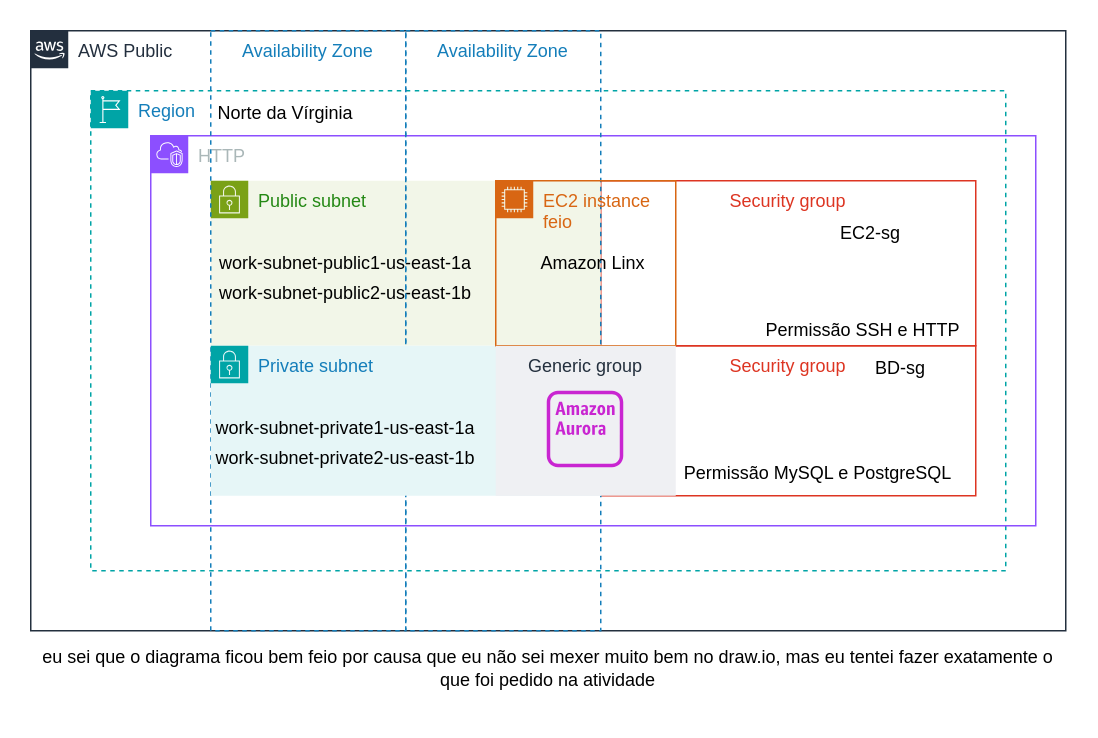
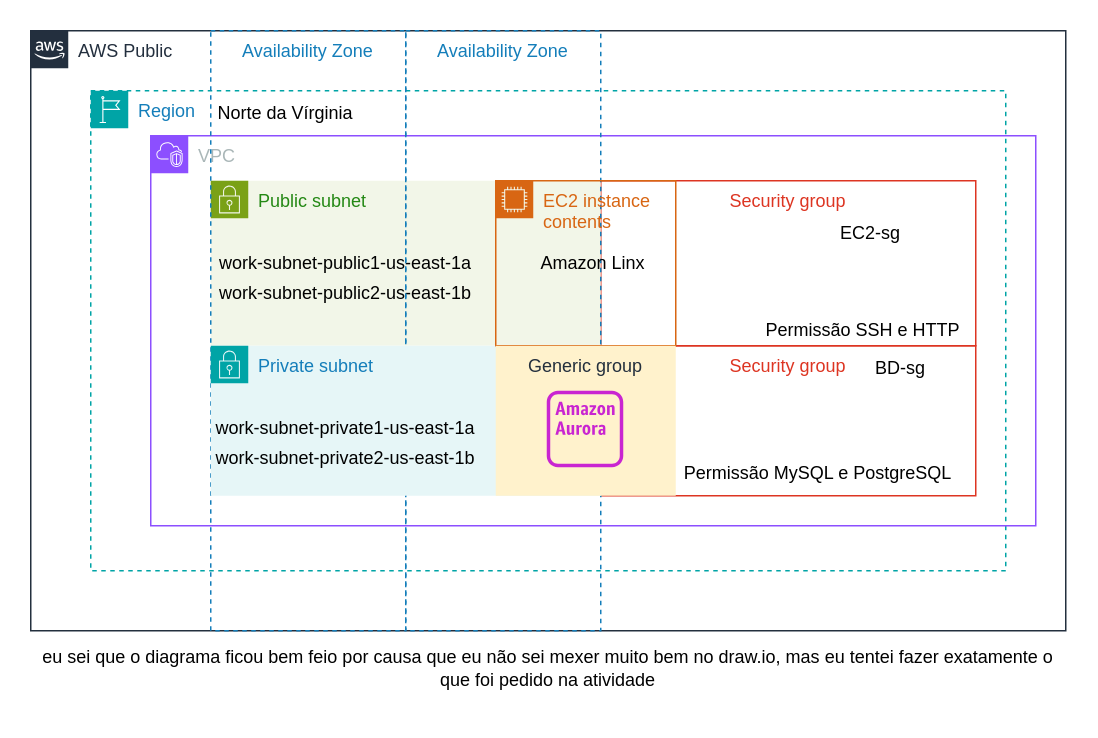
  <mxCell id="0" />
  <mxCell id="1" parent="0" />
  <mxCell id="2" value="AWS Public" style="points=[[0,0],[0.25,0],[0.5,0],[0.75,0],[1,0],[1,0.25],[1,0.5],[1,0.75],[1,1],[0.75,1],[0.5,1],[0.25,1],[0,1],[0,0.75],[0,0.5],[0,0.25]];outlineConnect=0;gradientColor=none;html=1;whiteSpace=wrap;fontSize=12;fontStyle=0;container=1;pointerEvents=0;collapsible=0;recursiveResize=0;shape=mxgraph.aws4.group;grIcon=mxgraph.aws4.group_aws_cloud_alt;strokeColor=#232F3E;fillColor=none;verticalAlign=top;align=left;spacingLeft=30;fontColor=#232F3E;dashed=0;" parent="1" vertex="1"><mxGeometry x="20" y="20" width="690" height="400" as="geometry" /></mxCell>
  <mxCell id="3" value="Region" style="points=[[0,0],[0.25,0],[0.5,0],[0.75,0],[1,0],[1,0.25],[1,0.5],[1,0.75],[1,1],[0.75,1],[0.5,1],[0.25,1],[0,1],[0,0.75],[0,0.5],[0,0.25]];outlineConnect=0;gradientColor=none;html=1;whiteSpace=wrap;fontSize=12;fontStyle=0;container=1;pointerEvents=0;collapsible=0;recursiveResize=0;shape=mxgraph.aws4.group;grIcon=mxgraph.aws4.group_region;strokeColor=#00A4A6;fillColor=none;verticalAlign=top;align=left;spacingLeft=30;fontColor=#147EBA;dashed=1;" parent="1" vertex="1"><mxGeometry x="60" y="60" width="610" height="320" as="geometry" /></mxCell>
  <mxCell id="4" value="Norte da Vírginia" style="text;html=1;align=center;verticalAlign=middle;whiteSpace=wrap;rounded=0;" parent="3" vertex="1"><mxGeometry x="70" width="120" height="30" as="geometry" /></mxCell>
- <mxCell id="5" value="HTTP" style="points=[[0,0],[0.25,0],[0.5,0],[0.75,0],[1,0],[1,0.25],[1,0.5],[1,0.75],[1,1],[0.75,1],[0.5,1],[0.25,1],[0,1],[0,0.75],[0,0.5],[0,0.25]];outlineConnect=0;gradientColor=none;html=1;whiteSpace=wrap;fontSize=12;fontStyle=0;container=1;pointerEvents=0;collapsible=0;recursiveResize=0;shape=mxgraph.aws4.group;grIcon=mxgraph.aws4.group_vpc2;strokeColor=#8C4FFF;fillColor=none;verticalAlign=top;align=left;spacingLeft=30;fontColor=#AAB7B8;dashed=0;" parent="1" vertex="1"><mxGeometry x="100" y="90" width="590" height="260" as="geometry" /></mxCell>
+ <mxCell id="5" value="VPC" style="points=[[0,0],[0.25,0],[0.5,0],[0.75,0],[1,0],[1,0.25],[1,0.5],[1,0.75],[1,1],[0.75,1],[0.5,1],[0.25,1],[0,1],[0,0.75],[0,0.5],[0,0.25]];outlineConnect=0;gradientColor=none;html=1;whiteSpace=wrap;fontSize=12;fontStyle=0;container=1;pointerEvents=0;collapsible=0;recursiveResize=0;shape=mxgraph.aws4.group;grIcon=mxgraph.aws4.group_vpc2;strokeColor=#8C4FFF;fillColor=none;verticalAlign=top;align=left;spacingLeft=30;fontColor=#AAB7B8;dashed=0;" parent="1" vertex="1"><mxGeometry x="100" y="90" width="590" height="260" as="geometry" /></mxCell>
  <mxCell id="6" value="Security group" style="fillColor=none;strokeColor=#DD3522;verticalAlign=top;fontStyle=0;fontColor=#DD3522;whiteSpace=wrap;html=1;" vertex="1" parent="5"><mxGeometry x="300" y="30" width="250" height="110" as="geometry" /></mxCell>
  <mxCell id="7" value="Security group" style="fillColor=none;strokeColor=#DD3522;verticalAlign=top;fontStyle=0;fontColor=#DD3522;whiteSpace=wrap;html=1;" vertex="1" parent="5"><mxGeometry x="300" y="140" width="250" height="100" as="geometry" /></mxCell>
  <mxCell id="8" value="EC2-sg" style="text;html=1;align=center;verticalAlign=middle;whiteSpace=wrap;rounded=0;" vertex="1" parent="5"><mxGeometry x="430" y="50" width="100" height="30" as="geometry" /></mxCell>
  <mxCell id="9" value="BD-sg" style="text;html=1;align=center;verticalAlign=middle;whiteSpace=wrap;rounded=0;" vertex="1" parent="5"><mxGeometry x="450" y="140" width="100" height="30" as="geometry" /></mxCell>
  <mxCell id="10" value="Permissão SSH e HTTP" style="text;html=1;align=center;verticalAlign=middle;whiteSpace=wrap;rounded=0;" vertex="1" parent="5"><mxGeometry x="370" y="115" width="210" height="30" as="geometry" /></mxCell>
  <mxCell id="11" value="Permissão MySQL e PostgreSQL" style="text;html=1;align=center;verticalAlign=middle;whiteSpace=wrap;rounded=0;" vertex="1" parent="5"><mxGeometry x="310" y="210" width="270" height="30" as="geometry" /></mxCell>
  <mxCell id="12" value="Public subnet" style="points=[[0,0],[0.25,0],[0.5,0],[0.75,0],[1,0],[1,0.25],[1,0.5],[1,0.75],[1,1],[0.75,1],[0.5,1],[0.25,1],[0,1],[0,0.75],[0,0.5],[0,0.25]];outlineConnect=0;gradientColor=none;html=1;whiteSpace=wrap;fontSize=12;fontStyle=0;container=1;pointerEvents=0;collapsible=0;recursiveResize=0;shape=mxgraph.aws4.group;grIcon=mxgraph.aws4.group_security_group;grStroke=0;strokeColor=#7AA116;fillColor=#F2F6E8;verticalAlign=top;align=left;spacingLeft=30;fontColor=#248814;dashed=0;" parent="5" vertex="1"><mxGeometry x="40" y="30" width="260" height="110" as="geometry" /></mxCell>
  <mxCell id="13" value="work-subnet-public1-us-east-1a" style="text;html=1;align=center;verticalAlign=middle;whiteSpace=wrap;rounded=0;" vertex="1" parent="12"><mxGeometry x="-50" y="40" width="280" height="30" as="geometry" /></mxCell>
  <mxCell id="14" value="work-subnet-public2-us-east-1b" style="text;html=1;align=center;verticalAlign=middle;whiteSpace=wrap;rounded=0;" vertex="1" parent="12"><mxGeometry x="-10" y="60" width="200" height="30" as="geometry" /></mxCell>
  <mxCell id="15" value="Availability Zone" style="fillColor=none;strokeColor=#147EBA;dashed=1;verticalAlign=top;fontStyle=0;fontColor=#147EBA;whiteSpace=wrap;html=1;" vertex="1" parent="12"><mxGeometry y="-100" width="130" height="400" as="geometry" /></mxCell>
  <mxCell id="16" value="Availability Zone" style="fillColor=none;strokeColor=#147EBA;dashed=1;verticalAlign=top;fontStyle=0;fontColor=#147EBA;whiteSpace=wrap;html=1;" vertex="1" parent="12"><mxGeometry x="130" y="-100" width="130" height="400" as="geometry" /></mxCell>
  <mxCell id="17" value="Amazon Linx" style="text;html=1;align=center;verticalAlign=middle;whiteSpace=wrap;rounded=0;" vertex="1" parent="5"><mxGeometry x="250" y="70" width="90" height="30" as="geometry" /></mxCell>
  <mxCell id="18" value="Private subnet" style="points=[[0,0],[0.25,0],[0.5,0],[0.75,0],[1,0],[1,0.25],[1,0.5],[1,0.75],[1,1],[0.75,1],[0.5,1],[0.25,1],[0,1],[0,0.75],[0,0.5],[0,0.25]];outlineConnect=0;gradientColor=none;html=1;whiteSpace=wrap;fontSize=12;fontStyle=0;container=1;pointerEvents=0;collapsible=0;recursiveResize=0;shape=mxgraph.aws4.group;grIcon=mxgraph.aws4.group_security_group;grStroke=0;strokeColor=#00A4A6;fillColor=#E6F6F7;verticalAlign=top;align=left;spacingLeft=30;fontColor=#147EBA;dashed=0;" parent="1" vertex="1"><mxGeometry x="140" y="230" width="260" height="100" as="geometry" /></mxCell>
  <mxCell id="19" value="work-subnet-private1-us-east-1a" style="text;html=1;align=center;verticalAlign=middle;whiteSpace=wrap;rounded=0;" vertex="1" parent="18"><mxGeometry x="-50" y="40" width="280" height="30" as="geometry" /></mxCell>
  <mxCell id="20" value="work-subnet-private2-us-east-1b" style="text;html=1;align=center;verticalAlign=middle;whiteSpace=wrap;rounded=0;" vertex="1" parent="18"><mxGeometry x="-50" y="60" width="280" height="30" as="geometry" /></mxCell>
- <mxCell id="21" value="EC2 instance feio" style="points=[[0,0],[0.25,0],[0.5,0],[0.75,0],[1,0],[1,0.25],[1,0.5],[1,0.75],[1,1],[0.75,1],[0.5,1],[0.25,1],[0,1],[0,0.75],[0,0.5],[0,0.25]];outlineConnect=0;gradientColor=none;html=1;whiteSpace=wrap;fontSize=12;fontStyle=0;container=1;pointerEvents=0;collapsible=0;recursiveResize=0;shape=mxgraph.aws4.group;grIcon=mxgraph.aws4.group_ec2_instance_contents;strokeColor=#D86613;fillColor=none;verticalAlign=top;align=left;spacingLeft=30;fontColor=#D86613;dashed=0;" vertex="1" parent="1"><mxGeometry x="330" y="120" width="120" height="110" as="geometry" /></mxCell>
- <mxCell id="22" value="Generic group" style="fillColor=#EFF0F3;strokeColor=none;dashed=0;verticalAlign=top;fontStyle=0;fontColor=#232F3D;whiteSpace=wrap;html=1;" vertex="1" parent="1"><mxGeometry x="330" y="230" width="120" height="100" as="geometry" /></mxCell>
+ <mxCell id="21" value="EC2 instance contents" style="points=[[0,0],[0.25,0],[0.5,0],[0.75,0],[1,0],[1,0.25],[1,0.5],[1,0.75],[1,1],[0.75,1],[0.5,1],[0.25,1],[0,1],[0,0.75],[0,0.5],[0,0.25]];outlineConnect=0;gradientColor=none;html=1;whiteSpace=wrap;fontSize=12;fontStyle=0;container=1;pointerEvents=0;collapsible=0;recursiveResize=0;shape=mxgraph.aws4.group;grIcon=mxgraph.aws4.group_ec2_instance_contents;strokeColor=#D86613;fillColor=none;verticalAlign=top;align=left;spacingLeft=30;fontColor=#D86613;dashed=0;" vertex="1" parent="1"><mxGeometry x="330" y="120" width="120" height="110" as="geometry" /></mxCell>
+ <mxCell id="22" value="Generic group" style="fillColor=#fff2cc;strokeColor=none;dashed=0;verticalAlign=top;fontStyle=0;fontColor=#232F3D;whiteSpace=wrap;html=1;" vertex="1" parent="1"><mxGeometry x="330" y="230" width="120" height="100" as="geometry" /></mxCell>
  <mxCell id="23" value="" style="sketch=0;outlineConnect=0;fontColor=#232F3E;gradientColor=none;fillColor=#C925D1;strokeColor=none;dashed=0;verticalLabelPosition=bottom;verticalAlign=top;align=center;html=1;fontSize=12;fontStyle=0;aspect=fixed;pointerEvents=1;shape=mxgraph.aws4.aurora_instance_alt;" vertex="1" parent="1"><mxGeometry x="364" y="260" width="51" height="51" as="geometry" /></mxCell>
  <mxCell id="24" value="eu sei que o diagrama ficou bem feio por causa que eu não sei mexer muito bem no draw.io, mas eu tentei fazer exatamente o que foi pedido na atividade" style="text;html=1;align=center;verticalAlign=middle;whiteSpace=wrap;rounded=0;" vertex="1" parent="1"><mxGeometry x="20" y="420" width="690" height="50" as="geometry" /></mxCell>
